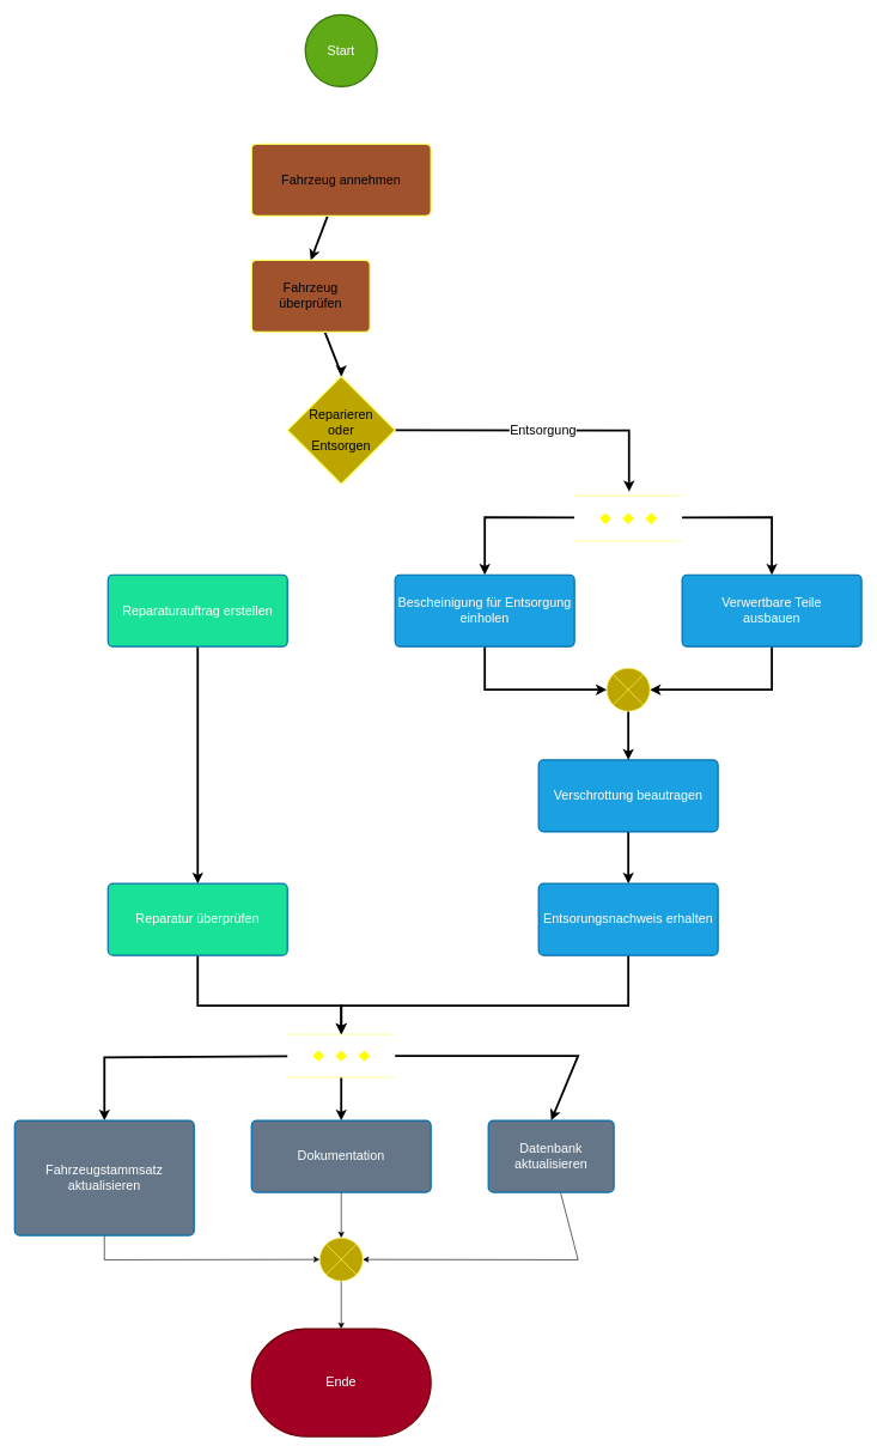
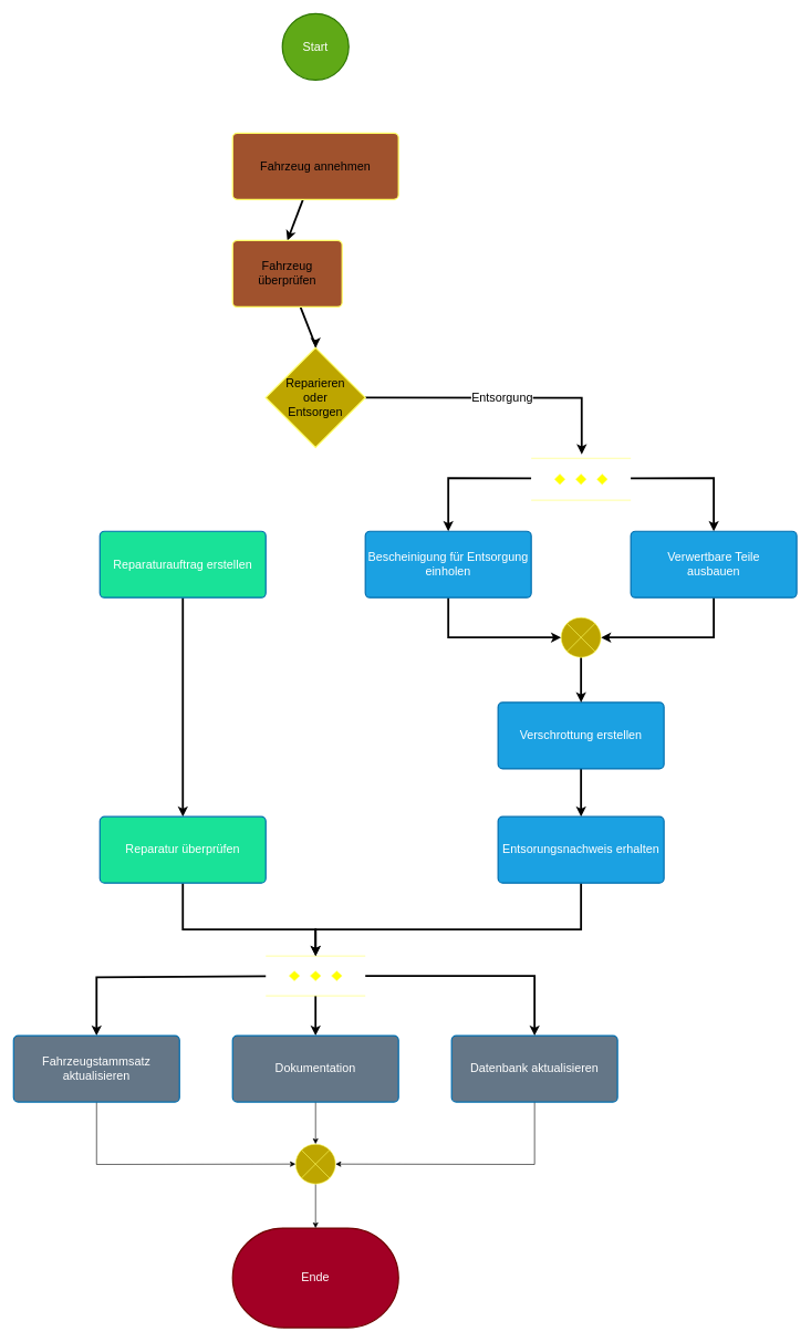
  <mxCell id="0" />
  <mxCell id="1" parent="0" />
  <mxCell id="2" value="Start" style="strokeWidth=2;html=1;shape=mxgraph.flowchart.start_2;whiteSpace=wrap;fillColor=#60a917;fontColor=#ffffff;strokeColor=#2D7600;fontSize=18;" vertex="1" parent="1"><mxGeometry x="425" y="20" width="100" height="100" as="geometry" /></mxCell>
  <mxCell id="3" style="edgeStyle=none;rounded=0;html=1;entryX=0.5;entryY=0;entryDx=0;entryDy=0;fontSize=18;startArrow=none;startFill=0;endArrow=classic;endFill=1;strokeWidth=3;" edge="1" parent="1" source="4" target="6"><mxGeometry relative="1" as="geometry" /></mxCell>
  <mxCell id="4" value="Fahrzeug annehmen" style="rounded=1;whiteSpace=wrap;html=1;absoluteArcSize=1;arcSize=14;strokeWidth=2;fillColor=#A0522D;strokeColor=#FFFF66;fontSize=18;" vertex="1" parent="1"><mxGeometry x="350" y="200" width="250" height="100" as="geometry" /></mxCell>
  <mxCell id="5" value="" style="edgeStyle=none;rounded=0;html=1;fontSize=18;startArrow=none;startFill=0;endArrow=classic;endFill=1;strokeWidth=3;" edge="1" parent="1" source="6" target="8"><mxGeometry relative="1" as="geometry"><Array as="points"><mxPoint x="475" y="520" /></Array></mxGeometry></mxCell>
  <mxCell id="6" value="Fahrzeug überprüfen" style="rounded=1;whiteSpace=wrap;html=1;absoluteArcSize=1;arcSize=14;strokeWidth=2;fillColor=#A0522D;strokeColor=#FFFF66;fontSize=18;" vertex="1" parent="1"><mxGeometry x="350" y="361.92" width="165" height="100" as="geometry" /></mxCell>
  <mxCell id="7" value="Entsorgung" style="edgeStyle=none;rounded=0;html=1;entryX=0.507;entryY=-0.095;entryDx=0;entryDy=0;entryPerimeter=0;fontSize=18;startArrow=none;startFill=0;endArrow=classic;endFill=1;strokeWidth=3;" edge="1" parent="1" source="8" target="11"><mxGeometry relative="1" as="geometry"><Array as="points"><mxPoint x="876" y="599" /></Array></mxGeometry></mxCell>
  <mxCell id="8" value="Reparieren&lt;br style=&quot;font-size: 18px;&quot;&gt;oder&lt;br style=&quot;font-size: 18px;&quot;&gt;Entsorgen" style="strokeWidth=2;html=1;shape=mxgraph.flowchart.decision;whiteSpace=wrap;strokeColor=#FFFF66;fontSize=18;fillColor=#BDA500;aspect=fixed;" vertex="1" parent="1"><mxGeometry x="400" y="523.56" width="150" height="150" as="geometry" /></mxCell>
  <mxCell id="9" style="edgeStyle=none;rounded=0;html=1;entryX=0.5;entryY=0;entryDx=0;entryDy=0;fontSize=18;startArrow=none;startFill=0;endArrow=classic;endFill=1;exitX=-0.001;exitY=0.477;exitDx=0;exitDy=0;exitPerimeter=0;strokeWidth=3;" edge="1" parent="1" source="11" target="13"><mxGeometry relative="1" as="geometry"><Array as="points"><mxPoint x="675" y="720" /></Array></mxGeometry></mxCell>
  <mxCell id="10" style="edgeStyle=none;rounded=0;html=1;fontSize=18;startArrow=none;startFill=0;endArrow=classic;endFill=1;entryX=0.5;entryY=0;entryDx=0;entryDy=0;exitX=0.999;exitY=0.478;exitDx=0;exitDy=0;exitPerimeter=0;strokeWidth=3;" edge="1" parent="1" source="11" target="15"><mxGeometry relative="1" as="geometry"><mxPoint x="1025" y="730" as="targetPoint" /><mxPoint x="955" y="720" as="sourcePoint" /><Array as="points"><mxPoint x="1075" y="720" /></Array></mxGeometry></mxCell>
  <mxCell id="11" value="" style="verticalLabelPosition=bottom;verticalAlign=top;html=1;shape=mxgraph.flowchart.parallel_mode;pointerEvents=1;strokeColor=#FFFF66;fontSize=18;fillColor=#A0522D;aspect=fixed;" vertex="1" parent="1"><mxGeometry x="800" y="690" width="150" height="63.16" as="geometry" /></mxCell>
  <mxCell id="12" style="edgeStyle=none;rounded=0;html=1;entryX=0;entryY=0.5;entryDx=0;entryDy=0;entryPerimeter=0;fontSize=18;startArrow=none;startFill=0;endArrow=classic;endFill=1;strokeWidth=3;" edge="1" parent="1" source="13" target="19"><mxGeometry relative="1" as="geometry"><Array as="points"><mxPoint x="675" y="960" /></Array></mxGeometry></mxCell>
  <mxCell id="13" value="&lt;span style=&quot;font-size: 18px;&quot;&gt;Bescheinigung für Entsorgung&lt;/span&gt;&lt;br style=&quot;font-size: 18px;&quot;&gt;&lt;span style=&quot;font-size: 18px;&quot;&gt;einholen&lt;/span&gt;" style="rounded=1;whiteSpace=wrap;html=1;absoluteArcSize=1;arcSize=14;strokeWidth=2;strokeColor=#006EAF;fontSize=18;fillColor=#1ba1e2;fontColor=#ffffff;" vertex="1" parent="1"><mxGeometry x="550" y="800" width="250" height="100" as="geometry" /></mxCell>
  <mxCell id="14" style="edgeStyle=none;rounded=0;html=1;entryX=1;entryY=0.5;entryDx=0;entryDy=0;entryPerimeter=0;fontSize=18;startArrow=none;startFill=0;endArrow=classic;endFill=1;strokeWidth=3;" edge="1" parent="1" source="15" target="19"><mxGeometry relative="1" as="geometry"><Array as="points"><mxPoint x="1075" y="960" /></Array></mxGeometry></mxCell>
  <mxCell id="15" value="&lt;span style=&quot;font-size: 18px;&quot;&gt;Verwertbare Teile&lt;/span&gt;&lt;br style=&quot;font-size: 18px;&quot;&gt;&lt;span style=&quot;font-size: 18px;&quot;&gt;ausbauen&lt;/span&gt;" style="rounded=1;whiteSpace=wrap;html=1;absoluteArcSize=1;arcSize=14;strokeWidth=2;strokeColor=#006EAF;fontSize=18;fillColor=#1ba1e2;fontColor=#ffffff;" vertex="1" parent="1"><mxGeometry x="950" y="800" width="250" height="100" as="geometry" /></mxCell>
  <mxCell id="16" value="" style="edgeStyle=none;rounded=0;html=1;fontSize=18;startArrow=none;startFill=0;endArrow=classic;endFill=1;strokeWidth=3;" edge="1" parent="1" source="17" target="21"><mxGeometry relative="1" as="geometry"><Array as="points"><mxPoint x="875" y="1220" /></Array></mxGeometry></mxCell>
- <mxCell id="17" value="&lt;span style=&quot;font-size: 18px;&quot;&gt;Verschrottung beautragen&lt;/span&gt;" style="rounded=1;whiteSpace=wrap;html=1;absoluteArcSize=1;arcSize=14;strokeWidth=2;strokeColor=#006EAF;fontSize=18;fillColor=#1ba1e2;fontColor=#ffffff;" vertex="1" parent="1"><mxGeometry x="750" y="1057.92" width="250" height="100" as="geometry" /></mxCell>
+ <mxCell id="17" value="&lt;span style=&quot;font-size: 18px;&quot;&gt;Verschrottung erstellen&lt;/span&gt;" style="rounded=1;whiteSpace=wrap;html=1;absoluteArcSize=1;arcSize=14;strokeWidth=2;strokeColor=#006EAF;fontSize=18;fillColor=#1ba1e2;fontColor=#ffffff;" vertex="1" parent="1"><mxGeometry x="750" y="1057.92" width="250" height="100" as="geometry" /></mxCell>
  <mxCell id="18" style="edgeStyle=none;rounded=0;html=1;entryX=0.5;entryY=0;entryDx=0;entryDy=0;fontSize=18;startArrow=none;startFill=0;endArrow=classic;endFill=1;strokeWidth=3;" edge="1" parent="1" source="19" target="17"><mxGeometry relative="1" as="geometry" /></mxCell>
  <mxCell id="19" value="" style="verticalLabelPosition=bottom;verticalAlign=top;html=1;shape=mxgraph.flowchart.or;strokeColor=#FFFF66;fontSize=18;fillColor=#BDA500;aspect=fixed;" vertex="1" parent="1"><mxGeometry x="845" y="930" width="60" height="60" as="geometry" /></mxCell>
  <mxCell id="20" style="edgeStyle=none;rounded=0;html=1;entryX=0.5;entryY=0;entryDx=0;entryDy=0;entryPerimeter=0;fontSize=18;startArrow=none;startFill=0;endArrow=classic;endFill=1;strokeWidth=3;" edge="1" parent="1" source="21" target="27"><mxGeometry relative="1" as="geometry"><Array as="points"><mxPoint x="875" y="1400" /><mxPoint x="475" y="1400" /></Array></mxGeometry></mxCell>
  <mxCell id="21" value="&lt;span style=&quot;font-size: 18px;&quot;&gt;Entsorungsnachweis erhalten&lt;/span&gt;" style="rounded=1;whiteSpace=wrap;html=1;absoluteArcSize=1;arcSize=14;strokeWidth=2;strokeColor=#006EAF;fontSize=18;fillColor=#1ba1e2;fontColor=#ffffff;" vertex="1" parent="1"><mxGeometry x="750" y="1230" width="250" height="100" as="geometry" /></mxCell>
  <mxCell id="22" style="edgeStyle=none;rounded=0;html=1;entryX=1;entryY=0.5;entryDx=0;entryDy=0;entryPerimeter=0;fontSize=18;startArrow=none;startFill=0;endArrow=classic;endFill=1;" edge="1" parent="1" source="23" target="38"><mxGeometry relative="1" as="geometry"><Array as="points"><mxPoint x="805" y="1754" /></Array></mxGeometry></mxCell>
- <mxCell id="23" value="&lt;span style=&quot;font-size: 18px;&quot;&gt;Datenbank aktualisieren&lt;/span&gt;" style="rounded=1;whiteSpace=wrap;html=1;absoluteArcSize=1;arcSize=14;strokeWidth=2;strokeColor=#006EAF;fontSize=18;fillColor=#647687;fontColor=#ffffff;" vertex="1" parent="1"><mxGeometry x="680" y="1560" width="175" height="100" as="geometry" /></mxCell>
+ <mxCell id="23" value="&lt;span style=&quot;font-size: 18px;&quot;&gt;Datenbank aktualisieren&lt;/span&gt;" style="rounded=1;whiteSpace=wrap;html=1;absoluteArcSize=1;arcSize=14;strokeWidth=2;strokeColor=#006EAF;fontSize=18;fillColor=#647687;fontColor=#ffffff;" vertex="1" parent="1"><mxGeometry x="680" y="1560" width="250" height="100" as="geometry" /></mxCell>
  <mxCell id="24" style="edgeStyle=none;rounded=0;html=1;entryX=0.5;entryY=0;entryDx=0;entryDy=0;fontSize=18;startArrow=none;startFill=0;endArrow=classic;endFill=1;strokeWidth=3;" edge="1" parent="1" source="27" target="35"><mxGeometry relative="1" as="geometry"><Array as="points"><mxPoint x="145" y="1472" /></Array></mxGeometry></mxCell>
  <mxCell id="25" style="edgeStyle=none;rounded=0;html=1;entryX=0.5;entryY=0;entryDx=0;entryDy=0;fontSize=18;startArrow=none;startFill=0;endArrow=classic;endFill=1;strokeWidth=3;" edge="1" parent="1" source="27" target="23"><mxGeometry relative="1" as="geometry"><Array as="points"><mxPoint x="805" y="1470" /></Array></mxGeometry></mxCell>
  <mxCell id="26" style="edgeStyle=none;rounded=0;html=1;entryX=0.5;entryY=0;entryDx=0;entryDy=0;fontSize=18;startArrow=none;startFill=0;endArrow=classic;endFill=1;strokeWidth=3;" edge="1" parent="1" source="27" target="33"><mxGeometry relative="1" as="geometry" /></mxCell>
  <mxCell id="27" value="" style="verticalLabelPosition=bottom;verticalAlign=top;html=1;shape=mxgraph.flowchart.parallel_mode;pointerEvents=1;strokeColor=#FFFF66;fontSize=18;fillColor=#A0522D;" vertex="1" parent="1"><mxGeometry x="400" y="1440" width="150" height="60" as="geometry" /></mxCell>
  <mxCell id="28" style="edgeStyle=none;rounded=0;html=1;entryX=0.5;entryY=0;entryDx=0;entryDy=0;fontSize=18;startArrow=none;startFill=0;endArrow=classic;endFill=1;strokeWidth=3;" edge="1" parent="1" source="29" target="31"><mxGeometry relative="1" as="geometry" /></mxCell>
  <mxCell id="29" value="&lt;font style=&quot;font-size: 18px;&quot;&gt;Reparaturauftrag erstellen&lt;/font&gt;" style="rounded=1;whiteSpace=wrap;html=1;absoluteArcSize=1;arcSize=14;strokeWidth=2;strokeColor=#006EAF;fontSize=18;fillColor=#19E298;fontColor=#ffffff;" vertex="1" parent="1"><mxGeometry x="150" y="800" width="250" height="100" as="geometry" /></mxCell>
  <mxCell id="30" style="edgeStyle=none;rounded=0;html=1;entryX=0.5;entryY=0;entryDx=0;entryDy=0;entryPerimeter=0;fontSize=18;startArrow=none;startFill=0;endArrow=classic;endFill=1;strokeWidth=3;" edge="1" parent="1" source="31" target="27"><mxGeometry relative="1" as="geometry"><Array as="points"><mxPoint x="275" y="1400" /><mxPoint x="475" y="1400" /></Array></mxGeometry></mxCell>
  <mxCell id="31" value="&lt;span style=&quot;font-size: 18px;&quot;&gt;Reparatur überprüfen&lt;/span&gt;" style="rounded=1;whiteSpace=wrap;html=1;absoluteArcSize=1;arcSize=14;strokeWidth=2;strokeColor=#006EAF;fontSize=18;fillColor=#19E298;fontColor=#ffffff;" vertex="1" parent="1"><mxGeometry x="150" y="1230" width="250" height="100" as="geometry" /></mxCell>
  <mxCell id="32" value="" style="edgeStyle=none;rounded=0;html=1;fontSize=18;startArrow=none;startFill=0;endArrow=classic;endFill=1;" edge="1" parent="1" source="33" target="38"><mxGeometry relative="1" as="geometry" /></mxCell>
  <mxCell id="33" value="&lt;span style=&quot;font-size: 18px;&quot;&gt;Dokumentation&lt;/span&gt;" style="rounded=1;whiteSpace=wrap;html=1;absoluteArcSize=1;arcSize=14;strokeWidth=2;strokeColor=#006EAF;fontSize=18;fillColor=#647687;fontColor=#ffffff;" vertex="1" parent="1"><mxGeometry x="350" y="1560" width="250" height="100" as="geometry" /></mxCell>
  <mxCell id="34" style="edgeStyle=none;rounded=0;html=1;entryX=0;entryY=0.5;entryDx=0;entryDy=0;entryPerimeter=0;fontSize=18;startArrow=none;startFill=0;endArrow=classic;endFill=1;" edge="1" parent="1" source="35" target="38"><mxGeometry relative="1" as="geometry"><Array as="points"><mxPoint x="145" y="1754" /></Array></mxGeometry></mxCell>
- <mxCell id="35" value="&lt;span style=&quot;font-size: 18px;&quot;&gt;Fahrzeugstammsatz aktualisieren&lt;/span&gt;" style="rounded=1;whiteSpace=wrap;html=1;absoluteArcSize=1;arcSize=14;strokeWidth=2;strokeColor=#006EAF;fontSize=18;fillColor=#647687;fontColor=#ffffff;" vertex="1" parent="1"><mxGeometry x="20" y="1560" width="250" height="160" as="geometry" /></mxCell>
+ <mxCell id="35" value="&lt;span style=&quot;font-size: 18px;&quot;&gt;Fahrzeugstammsatz aktualisieren&lt;/span&gt;" style="rounded=1;whiteSpace=wrap;html=1;absoluteArcSize=1;arcSize=14;strokeWidth=2;strokeColor=#006EAF;fontSize=18;fillColor=#647687;fontColor=#ffffff;" vertex="1" parent="1"><mxGeometry x="20" y="1560" width="250" height="100" as="geometry" /></mxCell>
  <mxCell id="36" value="Ende" style="strokeWidth=2;html=1;shape=mxgraph.flowchart.terminator;whiteSpace=wrap;strokeColor=#6F0000;fontSize=18;fillColor=#a20025;fontColor=#ffffff;aspect=fixed;" vertex="1" parent="1"><mxGeometry x="350" y="1850" width="250" height="150" as="geometry" /></mxCell>
  <mxCell id="37" style="edgeStyle=none;rounded=0;html=1;entryX=0.5;entryY=0;entryDx=0;entryDy=0;entryPerimeter=0;fontSize=18;startArrow=none;startFill=0;endArrow=classic;endFill=1;" edge="1" parent="1" source="38" target="36"><mxGeometry relative="1" as="geometry" /></mxCell>
  <mxCell id="38" value="" style="verticalLabelPosition=bottom;verticalAlign=top;html=1;shape=mxgraph.flowchart.or;strokeColor=#FFFF66;fontSize=18;fillColor=#BDA500;aspect=fixed;" vertex="1" parent="1"><mxGeometry x="445" y="1723.5" width="60" height="60" as="geometry" /></mxCell>
